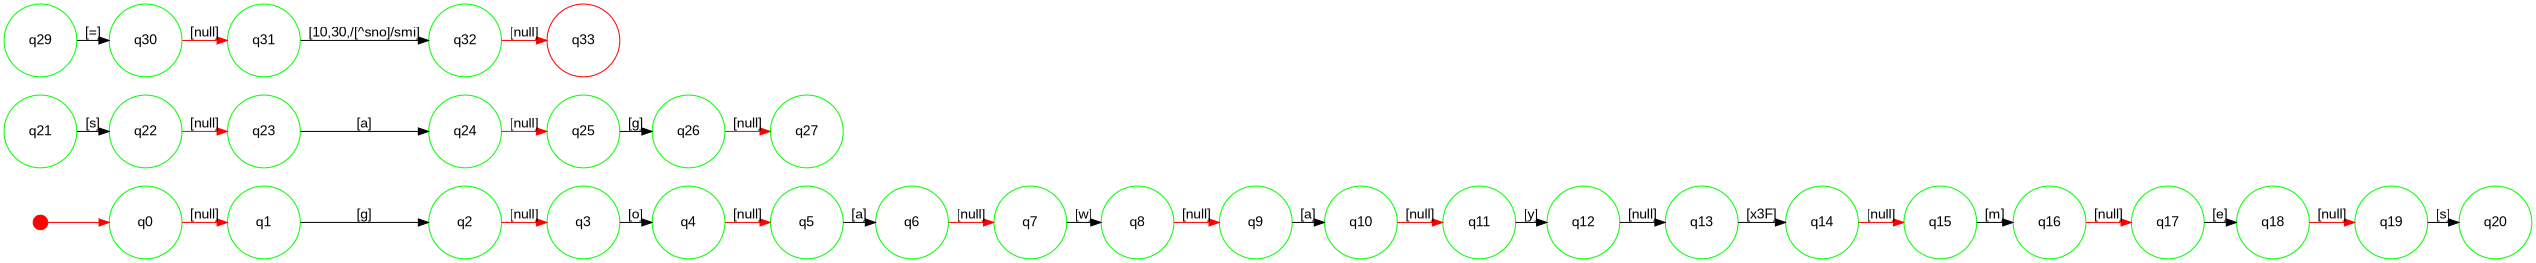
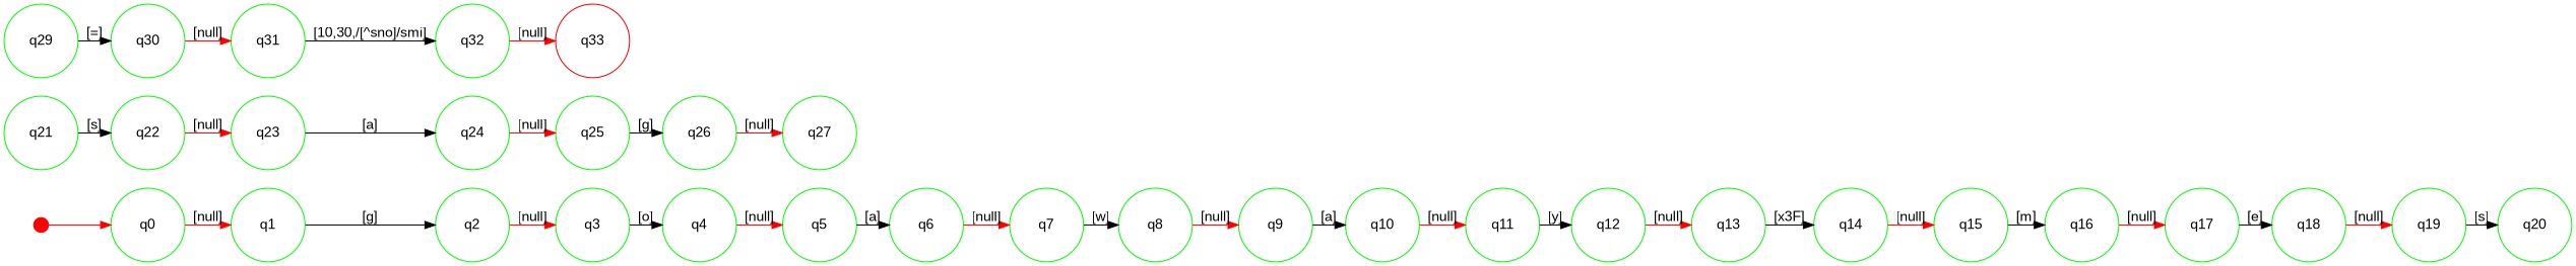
  digraph {
    rankdir=LR
    ranksep=.2
    node [color=green fixedsize=true fontname=Arial fontsize=14 shape=circle]
    edge [color=red fontname=Arial fontsize=14]
    -1 [color=red shape=point width=0.2]
    n2 [label=q0 width=1]
    n3 [label=q1 width=1]
    n4 [label=q2 width=1]
    n5 [label=q3 width=1]
    n6 [label=q4 width=1]
    n7 [label=q5 width=1]
    n8 [label=q6 width=1]
    n9 [label=q7 width=1]
    n10 [label=q8 width=1]
    n11 [label=q9 width=1]
    n12 [label=q10 width=1]
    n13 [label=q11 width=1]
    n14 [label=q12 width=1]
    n15 [label=q13 width=1]
    n16 [label=q14 width=1]
    n17 [label=q15 width=1]
    n18 [label=q16 width=1]
    n19 [label=q17 width=1]
    n20 [label=q18 width=1]
    n21 [label=q19 width=1]
    n22 [label=q20 width=1]
    n23 [label=q21 width=1]
    n24 [label=q22 width=1]
    n25 [label=q23 width=1]
    n26 [label=q24 width=1]
    n27 [label=q25 width=1]
    n28 [label=q26 width=1]
    n29 [label=q27 width=1]
    n30 [label=q29 width=1]
    n31 [label=q30 width=1]
    n32 [label=q31 width=1]
    n33 [label=q32 width=1]
    n34 [color=red label=q33 width=1]
    -1 -> n2
    n2 -> n3 [label="[null]"]
    n3 -> n4 [color=black label="[g]"]
    n4 -> n5 [label="[null]"]
    n5 -> n6 [color=black label="[o]"]
    n6 -> n7 [label="[null]"]
    n7 -> n8 [color=black label="[a]"]
    n8 -> n9 [label="[null]"]
    n9 -> n10 [color=black label="[w]"]
    n10 -> n11 [label="[null]"]
    n11 -> n12 [color=black label="[a]"]
    n12 -> n13 [label="[null]"]
    n13 -> n14 [color=black label="[y]"]
-   n14 -> n15 [color=black label="[null]"]
+   n14 -> n15 [label="[null]"]
    n15 -> n16 [color=black label="[\x3F]"]
    n16 -> n17 [label="[null]"]
    n17 -> n18 [color=black label="[m]"]
    n18 -> n19 [label="[null]"]
    n19 -> n20 [color=black label="[e]"]
    n20 -> n21 [label="[null]"]
    n21 -> n22 [color=black label="[s]"]
    n23 -> n24 [color=black label="[s]"]
    n24 -> n25 [label="[null]"]
    n25 -> n26 [color=black label="[a]"]
    n26 -> n27 [label="[null]"]
    n27 -> n28 [color=black label="[g]"]
    n28 -> n29 [label="[null]"]
    n30 -> n31 [color=black label="[=]"]
    n31 -> n32 [label="[null]"]
    n32 -> n33 [color=black label="[10,30,/[^\sno]/smi]"]
    n33 -> n34 [label="[null]"]
  }
